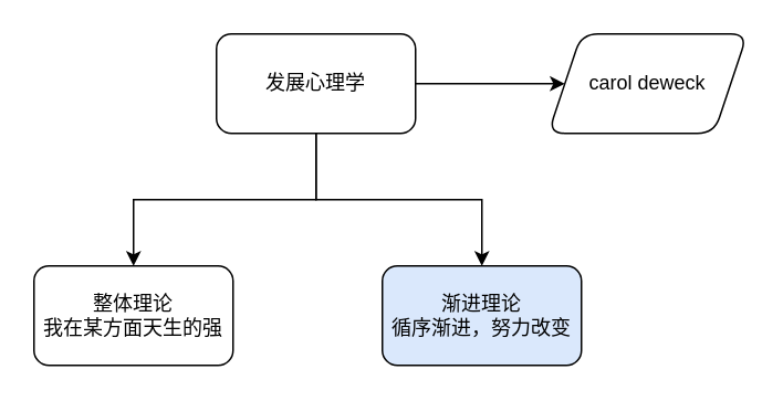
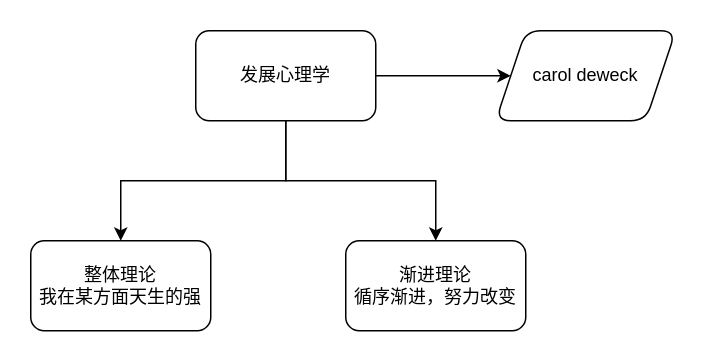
  <mxCell id="0" />
  <mxCell id="1" parent="0" />
  <mxCell id="2" value="" style="edgeStyle=orthogonalEdgeStyle;rounded=0;orthogonalLoop=1;jettySize=auto;html=1;" edge="1" parent="1" source="5" target="6"><mxGeometry relative="1" as="geometry" /></mxCell>
  <mxCell id="3" value="" style="edgeStyle=orthogonalEdgeStyle;rounded=0;orthogonalLoop=1;jettySize=auto;html=1;" edge="1" parent="1" source="5" target="7"><mxGeometry relative="1" as="geometry" /></mxCell>
  <mxCell id="4" style="edgeStyle=orthogonalEdgeStyle;rounded=0;orthogonalLoop=1;jettySize=auto;html=1;entryX=0.5;entryY=0;entryDx=0;entryDy=0;" edge="1" parent="1" source="5" target="8"><mxGeometry relative="1" as="geometry" /></mxCell>
  <mxCell id="5" value="发展心理学" style="rounded=1;whiteSpace=wrap;html=1;" vertex="1" parent="1"><mxGeometry x="130" y="20" width="120" height="60" as="geometry" /></mxCell>
  <mxCell id="6" value="carol deweck" style="shape=parallelogram;perimeter=parallelogramPerimeter;whiteSpace=wrap;html=1;fixedSize=1;rounded=1;" vertex="1" parent="1"><mxGeometry x="330" y="20" width="120" height="60" as="geometry" /></mxCell>
  <mxCell id="7" value="整体理论&lt;div&gt;我在某方面天生的强&lt;/div&gt;" style="whiteSpace=wrap;html=1;rounded=1;" vertex="1" parent="1"><mxGeometry x="20" y="160" width="120" height="60" as="geometry" /></mxCell>
- <mxCell id="8" value="渐进理论&lt;div&gt;循序渐进，努力改变&lt;/div&gt;" style="whiteSpace=wrap;html=1;rounded=1;fillColor=#dae8fc;" vertex="1" parent="1"><mxGeometry x="230" y="160" width="120" height="60" as="geometry" /></mxCell>
+ <mxCell id="8" value="渐进理论&lt;div&gt;循序渐进，努力改变&lt;/div&gt;" style="whiteSpace=wrap;html=1;rounded=1;" vertex="1" parent="1"><mxGeometry x="230" y="160" width="120" height="60" as="geometry" /></mxCell>
